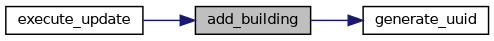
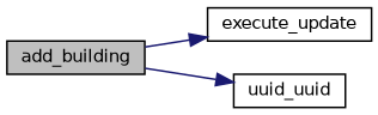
  digraph {
    rankdir=LR
    node [color=black fillcolor=white fontname=Helvetica fontsize=10 shape=record style=filled]
    edge [color=midnightblue fontname=Helvetica fontsize=10 labelfontname=Helvetica labelfontsize=10 style=solid]
    n1 [fillcolor=grey75 fontcolor=black height=0.2 label=add_building width=0.4]
    n2 [height=0.2 label=execute_update width=0.4]
-   n3 [height=0.2 label=generate_uuid width=0.4]
-   n2 -> n1
+   n3 [height=0.2 label=uuid_uuid width=0.4]
+   n1 -> n2
    n1 -> n3
  }
